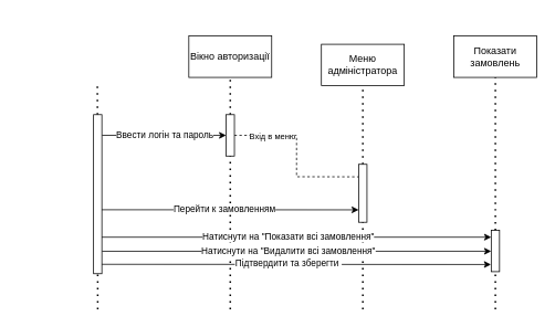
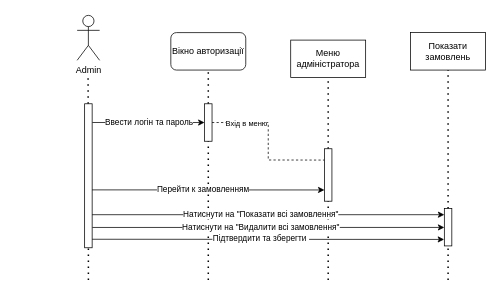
  <mxCell id="0" />
  <mxCell id="1" parent="0" />
+ <mxCell id="2" value="Admin" style="shape=umlActor;verticalLabelPosition=bottom;verticalAlign=top;html=1;outlineConnect=0;" parent="1" vertex="1"><mxGeometry x="102" y="20" width="30" height="60" as="geometry" /></mxCell>
  <mxCell id="3" value="" style="endArrow=none;dashed=1;html=1;dashPattern=1 3;strokeWidth=2;rounded=0;" parent="1" source="6" edge="1"><mxGeometry width="50" height="50" relative="1" as="geometry"><mxPoint x="116.78" y="453" as="sourcePoint" /><mxPoint x="116.58" y="103" as="targetPoint" /></mxGeometry></mxCell>
  <mxCell id="4" value="" style="endArrow=none;dashed=1;html=1;dashPattern=1 3;strokeWidth=2;rounded=0;entryX=0.5;entryY=1;entryDx=0;entryDy=0;" parent="1" source="8" target="13" edge="1"><mxGeometry width="50" height="50" relative="1" as="geometry"><mxPoint x="437.2" y="453" as="sourcePoint" /><mxPoint x="437" y="103" as="targetPoint" /></mxGeometry></mxCell>
  <mxCell id="5" value="" style="endArrow=none;dashed=1;html=1;dashPattern=1 3;strokeWidth=2;rounded=0;" parent="1" target="6" edge="1"><mxGeometry width="50" height="50" relative="1" as="geometry"><mxPoint x="117" y="373" as="sourcePoint" /><mxPoint x="116.58" y="103" as="targetPoint" /></mxGeometry></mxCell>
  <mxCell id="6" value="" style="rounded=0;whiteSpace=wrap;html=1;rotation=90;" parent="1" vertex="1"><mxGeometry x="20.94" y="229.06" width="192.14" height="10" as="geometry" /></mxCell>
  <mxCell id="7" value="" style="endArrow=none;dashed=1;html=1;dashPattern=1 3;strokeWidth=2;rounded=0;" parent="1" target="8" edge="1"><mxGeometry width="50" height="50" relative="1" as="geometry"><mxPoint x="437" y="373" as="sourcePoint" /><mxPoint x="437" y="103" as="targetPoint" /></mxGeometry></mxCell>
  <mxCell id="8" value="" style="rounded=0;whiteSpace=wrap;html=1;rotation=90;" parent="1" vertex="1"><mxGeometry x="402" y="228" width="70" height="10" as="geometry" /></mxCell>
  <mxCell id="9" value="" style="endArrow=none;dashed=1;html=1;dashPattern=1 3;strokeWidth=2;rounded=0;entryX=0.5;entryY=1;entryDx=0;entryDy=0;" parent="1" source="11" target="12" edge="1"><mxGeometry width="50" height="50" relative="1" as="geometry"><mxPoint x="277.2" y="453" as="sourcePoint" /><mxPoint x="277" y="103" as="targetPoint" /></mxGeometry></mxCell>
  <mxCell id="10" value="" style="endArrow=none;dashed=1;html=1;dashPattern=1 3;strokeWidth=2;rounded=0;" parent="1" target="11" edge="1"><mxGeometry width="50" height="50" relative="1" as="geometry"><mxPoint x="277" y="373" as="sourcePoint" /><mxPoint x="277" y="103" as="targetPoint" /></mxGeometry></mxCell>
  <mxCell id="11" value="" style="rounded=0;whiteSpace=wrap;html=1;rotation=90;" parent="1" vertex="1"><mxGeometry x="252" y="158" width="50" height="10" as="geometry" /></mxCell>
- <mxCell id="12" value="Вікно авторизації" style="rounded=0;whiteSpace=wrap;html=1;" parent="1" vertex="1"><mxGeometry x="227" y="43" width="100" height="50" as="geometry" /></mxCell>
+ <mxCell id="12" value="Вікно авторизації" style="whiteSpace=wrap;html=1;rounded=1;" parent="1" vertex="1"><mxGeometry x="227" y="43" width="100" height="50" as="geometry" /></mxCell>
  <mxCell id="13" value="Меню адміністратора" style="rounded=0;whiteSpace=wrap;html=1;" parent="1" vertex="1"><mxGeometry x="387" y="53" width="100" height="50" as="geometry" /></mxCell>
  <mxCell id="14" value="" style="endArrow=none;dashed=1;html=1;dashPattern=1 3;strokeWidth=2;rounded=0;entryX=0.5;entryY=1;entryDx=0;entryDy=0;" parent="1" source="16" target="17" edge="1"><mxGeometry width="50" height="50" relative="1" as="geometry"><mxPoint x="597.2" y="453" as="sourcePoint" /><mxPoint x="597" y="103" as="targetPoint" /></mxGeometry></mxCell>
  <mxCell id="15" value="" style="endArrow=none;dashed=1;html=1;dashPattern=1 3;strokeWidth=2;rounded=0;" parent="1" target="16" edge="1"><mxGeometry width="50" height="50" relative="1" as="geometry"><mxPoint x="597" y="373" as="sourcePoint" /><mxPoint x="597" y="103" as="targetPoint" /></mxGeometry></mxCell>
  <mxCell id="16" value="" style="rounded=0;whiteSpace=wrap;html=1;rotation=90;" parent="1" vertex="1"><mxGeometry x="572.1" y="297.77" width="49.79" height="10" as="geometry" /></mxCell>
  <mxCell id="17" value="Показати замовлень" style="rounded=0;whiteSpace=wrap;html=1;" parent="1" vertex="1"><mxGeometry x="547" y="43" width="100" height="50" as="geometry" /></mxCell>
  <mxCell id="18" value="" style="endArrow=classic;html=1;rounded=0;entryX=0.5;entryY=1;entryDx=0;entryDy=0;exitX=0.13;exitY=-0.032;exitDx=0;exitDy=0;exitPerimeter=0;" parent="1" source="6" target="11" edge="1"><mxGeometry width="50" height="50" relative="1" as="geometry"><mxPoint x="127" y="163" as="sourcePoint" /><mxPoint x="267" y="163" as="targetPoint" /></mxGeometry></mxCell>
  <mxCell id="19" value="&lt;font style=&quot;font-size: 11px;&quot;&gt;Ввести логін та пароль&lt;/font&gt;" style="edgeLabel;html=1;align=center;verticalAlign=middle;resizable=0;points=[];" parent="18" vertex="1" connectable="0"><mxGeometry x="0.095" relative="1" as="geometry"><mxPoint x="-7" as="offset" /></mxGeometry></mxCell>
  <mxCell id="20" value="" style="endArrow=classic;html=1;rounded=0;entryX=0.567;entryY=1;entryDx=0;entryDy=0;entryPerimeter=0;exitX=0.598;exitY=0.005;exitDx=0;exitDy=0;exitPerimeter=0;" parent="1" source="6" edge="1"><mxGeometry width="50" height="50" relative="1" as="geometry"><mxPoint x="127" y="253" as="sourcePoint" /><mxPoint x="432" y="253" as="targetPoint" /></mxGeometry></mxCell>
  <mxCell id="21" value="Перейти к замовленням" style="edgeLabel;html=1;align=center;verticalAlign=middle;resizable=0;points=[];" parent="20" vertex="1" connectable="0"><mxGeometry x="-0.045" y="1" relative="1" as="geometry"><mxPoint as="offset" /></mxGeometry></mxCell>
  <mxCell id="22" value="" style="endArrow=classic;html=1;rounded=0;exitX=0.859;exitY=-0.032;exitDx=0;exitDy=0;exitPerimeter=0;" parent="1" source="6" edge="1"><mxGeometry width="50" height="50" relative="1" as="geometry"><mxPoint x="127" y="303" as="sourcePoint" /><mxPoint x="592" y="303" as="targetPoint" /></mxGeometry></mxCell>
  <mxCell id="23" value="Натиснути на &quot;Видалити всі замовлення&quot;" style="edgeLabel;html=1;align=center;verticalAlign=middle;resizable=0;points=[];" parent="22" vertex="1" connectable="0"><mxGeometry x="-0.045" y="1" relative="1" as="geometry"><mxPoint as="offset" /></mxGeometry></mxCell>
  <mxCell id="24" value="" style="endArrow=classic;html=1;rounded=0;exitX=0.941;exitY=-0.006;exitDx=0;exitDy=0;exitPerimeter=0;entryX=0.826;entryY=1.028;entryDx=0;entryDy=0;entryPerimeter=0;" parent="1" source="6" target="16" edge="1"><mxGeometry width="50" height="50" relative="1" as="geometry"><mxPoint x="123" y="319" as="sourcePoint" /><mxPoint x="589" y="319" as="targetPoint" /></mxGeometry></mxCell>
  <mxCell id="25" value="Підтвердити та зберегти&amp;nbsp;" style="edgeLabel;html=1;align=center;verticalAlign=middle;resizable=0;points=[];" parent="24" vertex="1" connectable="0"><mxGeometry x="-0.045" y="1" relative="1" as="geometry"><mxPoint as="offset" /></mxGeometry></mxCell>
  <mxCell id="26" value="" style="endArrow=classic;html=1;rounded=0;exitX=0.859;exitY=-0.032;exitDx=0;exitDy=0;exitPerimeter=0;" parent="1" edge="1"><mxGeometry width="50" height="50" relative="1" as="geometry"><mxPoint x="122" y="286" as="sourcePoint" /><mxPoint x="592" y="286" as="targetPoint" /></mxGeometry></mxCell>
  <mxCell id="27" value="Натиснути на &quot;Показати всі замовлення&quot;" style="edgeLabel;html=1;align=center;verticalAlign=middle;resizable=0;points=[];" parent="26" vertex="1" connectable="0"><mxGeometry x="-0.045" y="1" relative="1" as="geometry"><mxPoint as="offset" /></mxGeometry></mxCell>
  <mxCell id="28" value="" style="endArrow=none;dashed=1;html=1;rounded=0;exitX=0.5;exitY=0;exitDx=0;exitDy=0;entryX=0.216;entryY=1.023;entryDx=0;entryDy=0;entryPerimeter=0;" edge="1" parent="1" source="11" target="8"><mxGeometry width="50" height="50" relative="1" as="geometry"><mxPoint x="327" y="233" as="sourcePoint" /><mxPoint x="377" y="183" as="targetPoint" /><Array as="points"><mxPoint x="357" y="163" /><mxPoint x="357" y="213" /></Array></mxGeometry></mxCell>
  <mxCell id="29" value="&lt;font style=&quot;font-size: 10px;&quot;&gt;Вхід в меню&lt;/font&gt;" style="edgeLabel;html=1;align=center;verticalAlign=middle;resizable=0;points=[];" vertex="1" connectable="0" parent="28"><mxGeometry x="-0.549" relative="1" as="geometry"><mxPoint as="offset" /></mxGeometry></mxCell>
